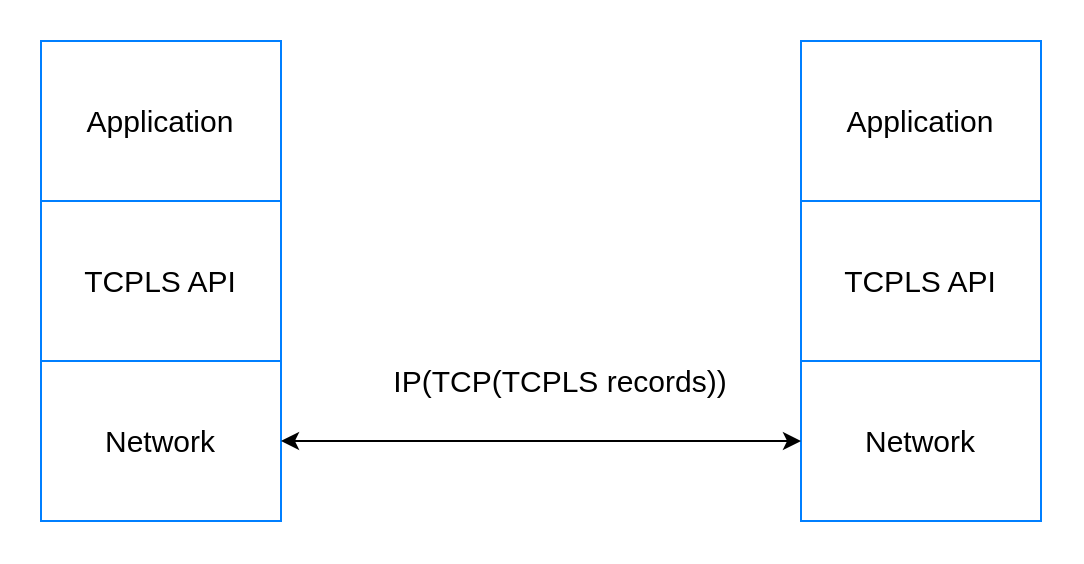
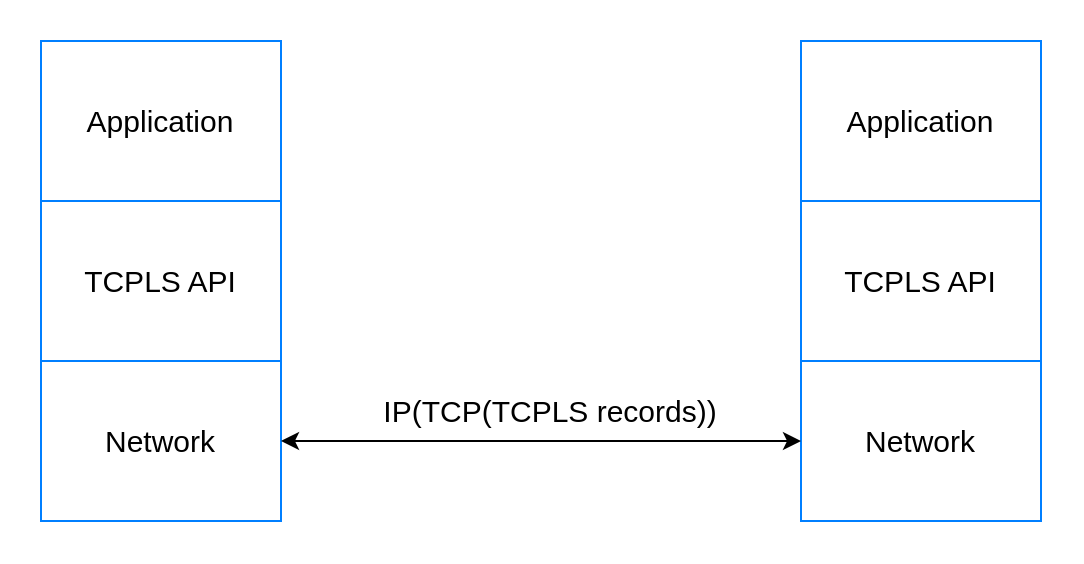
  <mxCell id="0" />
  <mxCell id="1" parent="0" />
  <mxCell id="2" value="&lt;font style=&quot;font-size: 15px;&quot;&gt;TCPLS API&lt;/font&gt;" style="rounded=0;whiteSpace=wrap;html=1;strokeColor=#007FFF;" vertex="1" parent="1"><mxGeometry x="20" y="100" width="120" height="80" as="geometry" /></mxCell>
  <mxCell id="3" value="&lt;font style=&quot;font-size: 15px;&quot;&gt;Application&lt;/font&gt;" style="rounded=0;whiteSpace=wrap;html=1;strokeColor=#007FFF;" vertex="1" parent="1"><mxGeometry x="20" y="20" width="120" height="80" as="geometry" /></mxCell>
  <mxCell id="4" value="&lt;font style=&quot;font-size: 15px;&quot;&gt;Application&lt;/font&gt;" style="rounded=0;whiteSpace=wrap;html=1;strokeColor=#007FFF;" vertex="1" parent="1"><mxGeometry x="400" y="20" width="120" height="80" as="geometry" /></mxCell>
  <mxCell id="5" value="&lt;font style=&quot;font-size: 15px;&quot;&gt;Network&lt;/font&gt;" style="rounded=0;whiteSpace=wrap;html=1;strokeColor=#007FFF;" vertex="1" parent="1"><mxGeometry x="20" y="180" width="120" height="80" as="geometry" /></mxCell>
  <mxCell id="6" value="&lt;font style=&quot;font-size: 15px;&quot;&gt;TCPLS API&lt;/font&gt;" style="rounded=0;whiteSpace=wrap;html=1;strokeColor=#007FFF;" vertex="1" parent="1"><mxGeometry x="400" y="100" width="120" height="80" as="geometry" /></mxCell>
  <mxCell id="7" value="&lt;font style=&quot;font-size: 15px;&quot;&gt;Network&lt;/font&gt;" style="rounded=0;whiteSpace=wrap;html=1;strokeColor=#007FFF;" vertex="1" parent="1"><mxGeometry x="400" y="180" width="120" height="80" as="geometry" /></mxCell>
  <mxCell id="8" value="" style="endArrow=classic;startArrow=classic;html=1;rounded=0;entryX=0;entryY=0.5;entryDx=0;entryDy=0;" edge="1" parent="1" source="5" target="7"><mxGeometry width="50" height="50" relative="1" as="geometry"><mxPoint x="210" y="245" as="sourcePoint" /><mxPoint x="260" y="195" as="targetPoint" /></mxGeometry></mxCell>
- <mxCell id="9" value="&lt;font style=&quot;font-size: 15px;&quot;&gt;IP(TCP(TCPLS records))&lt;/font&gt;" style="text;html=1;align=center;verticalAlign=middle;whiteSpace=wrap;rounded=0;" vertex="1" parent="1"><mxGeometry x="175" y="175" width="210" height="30" as="geometry" /></mxCell>
+ <mxCell id="9" value="&lt;font style=&quot;font-size: 15px;&quot;&gt;IP(TCP(TCPLS records))&lt;/font&gt;" style="text;html=1;align=center;verticalAlign=middle;whiteSpace=wrap;rounded=0;" vertex="1" parent="1"><mxGeometry x="170" y="190" width="210" height="30" as="geometry" /></mxCell>
